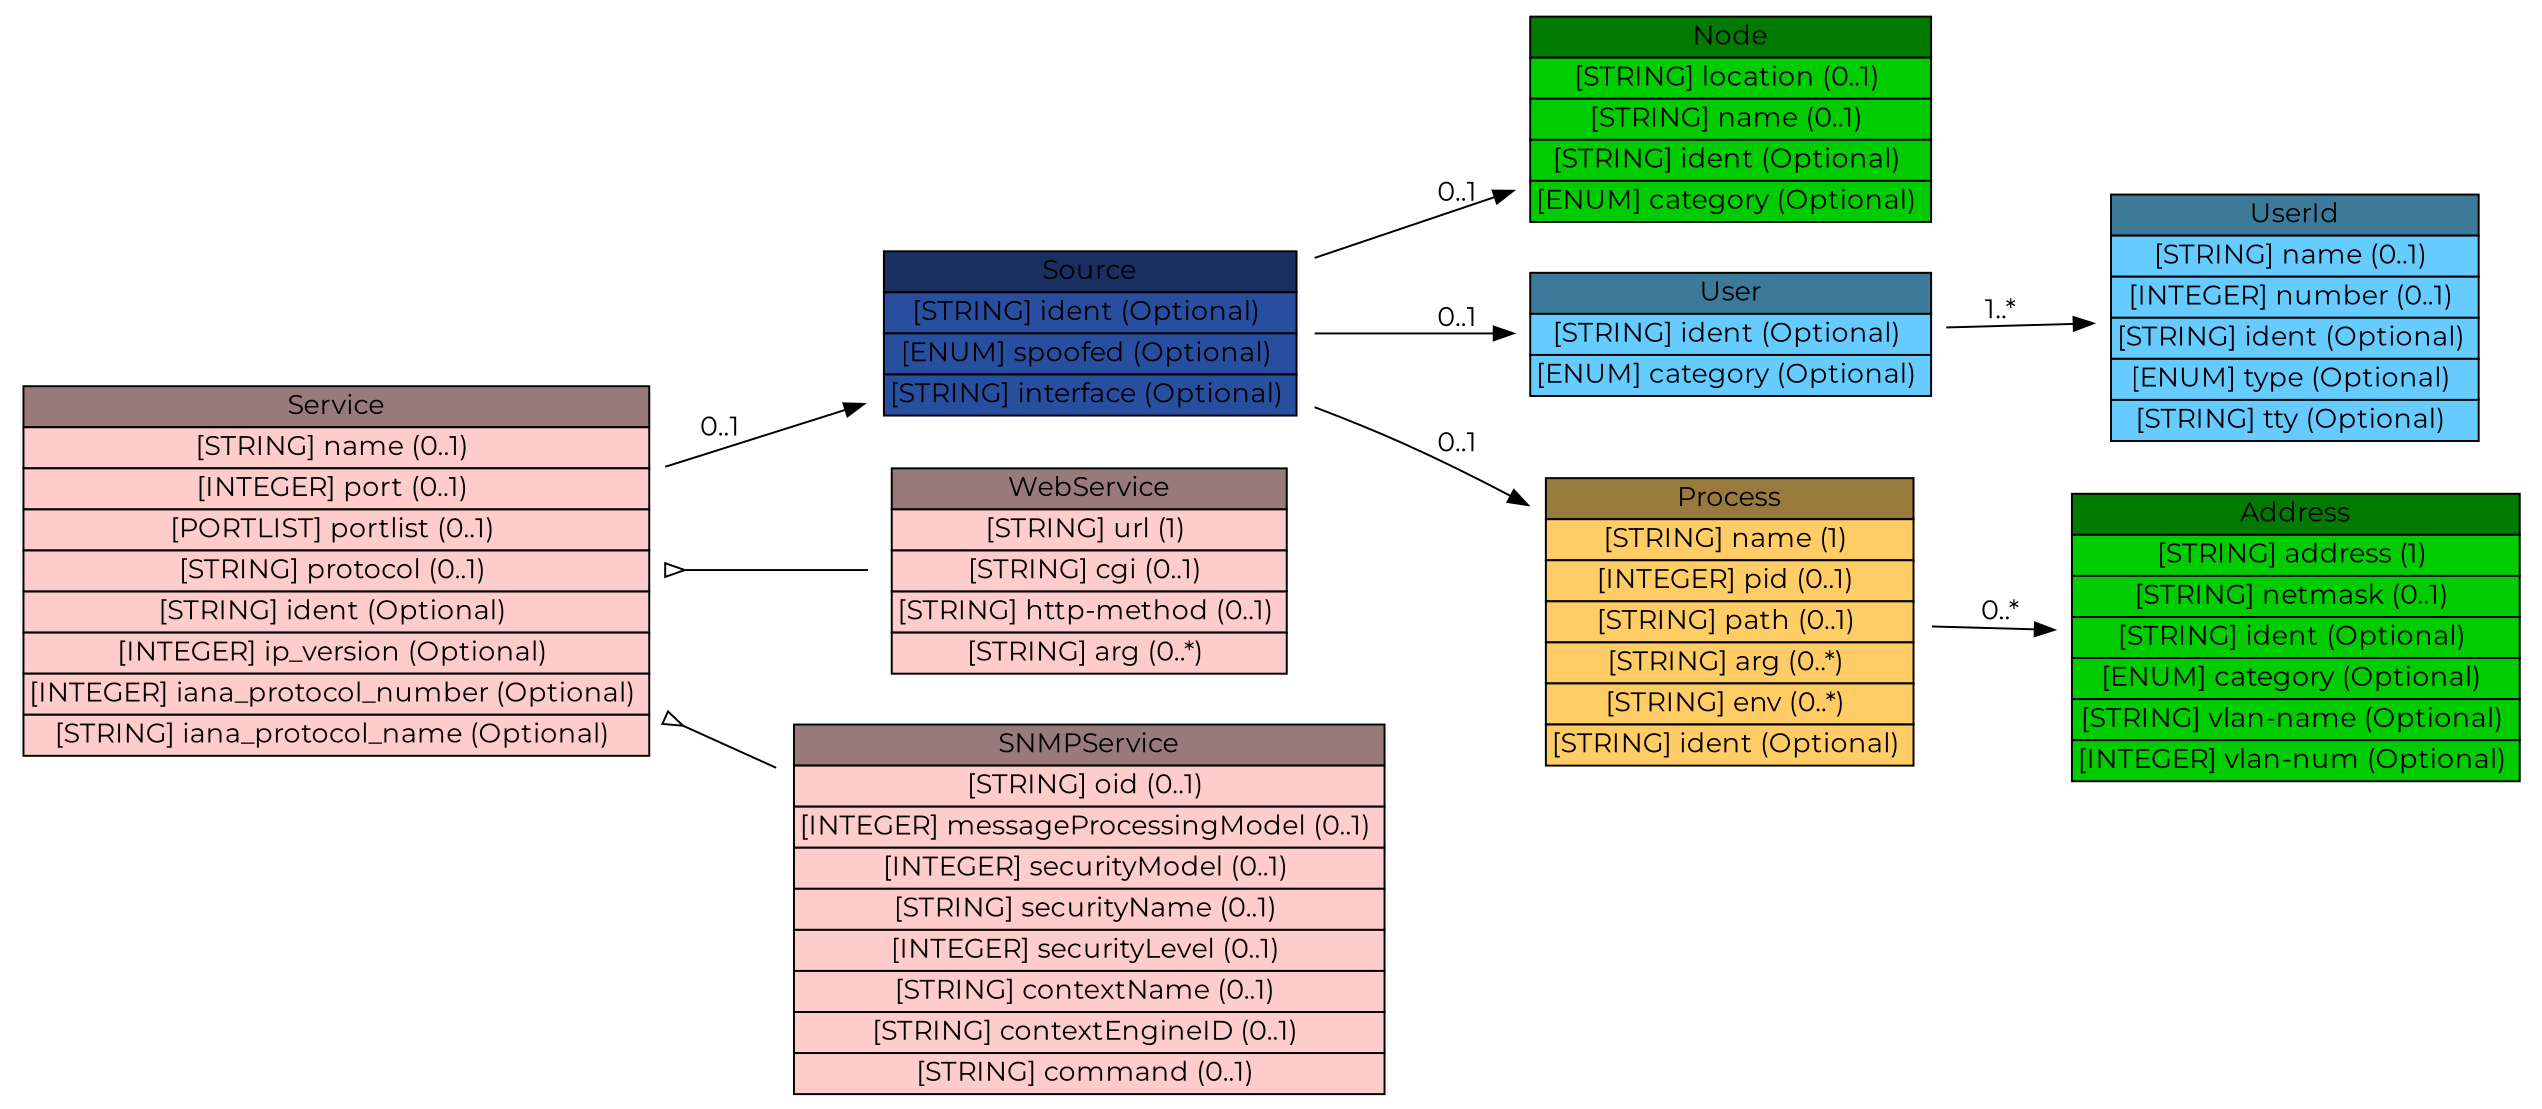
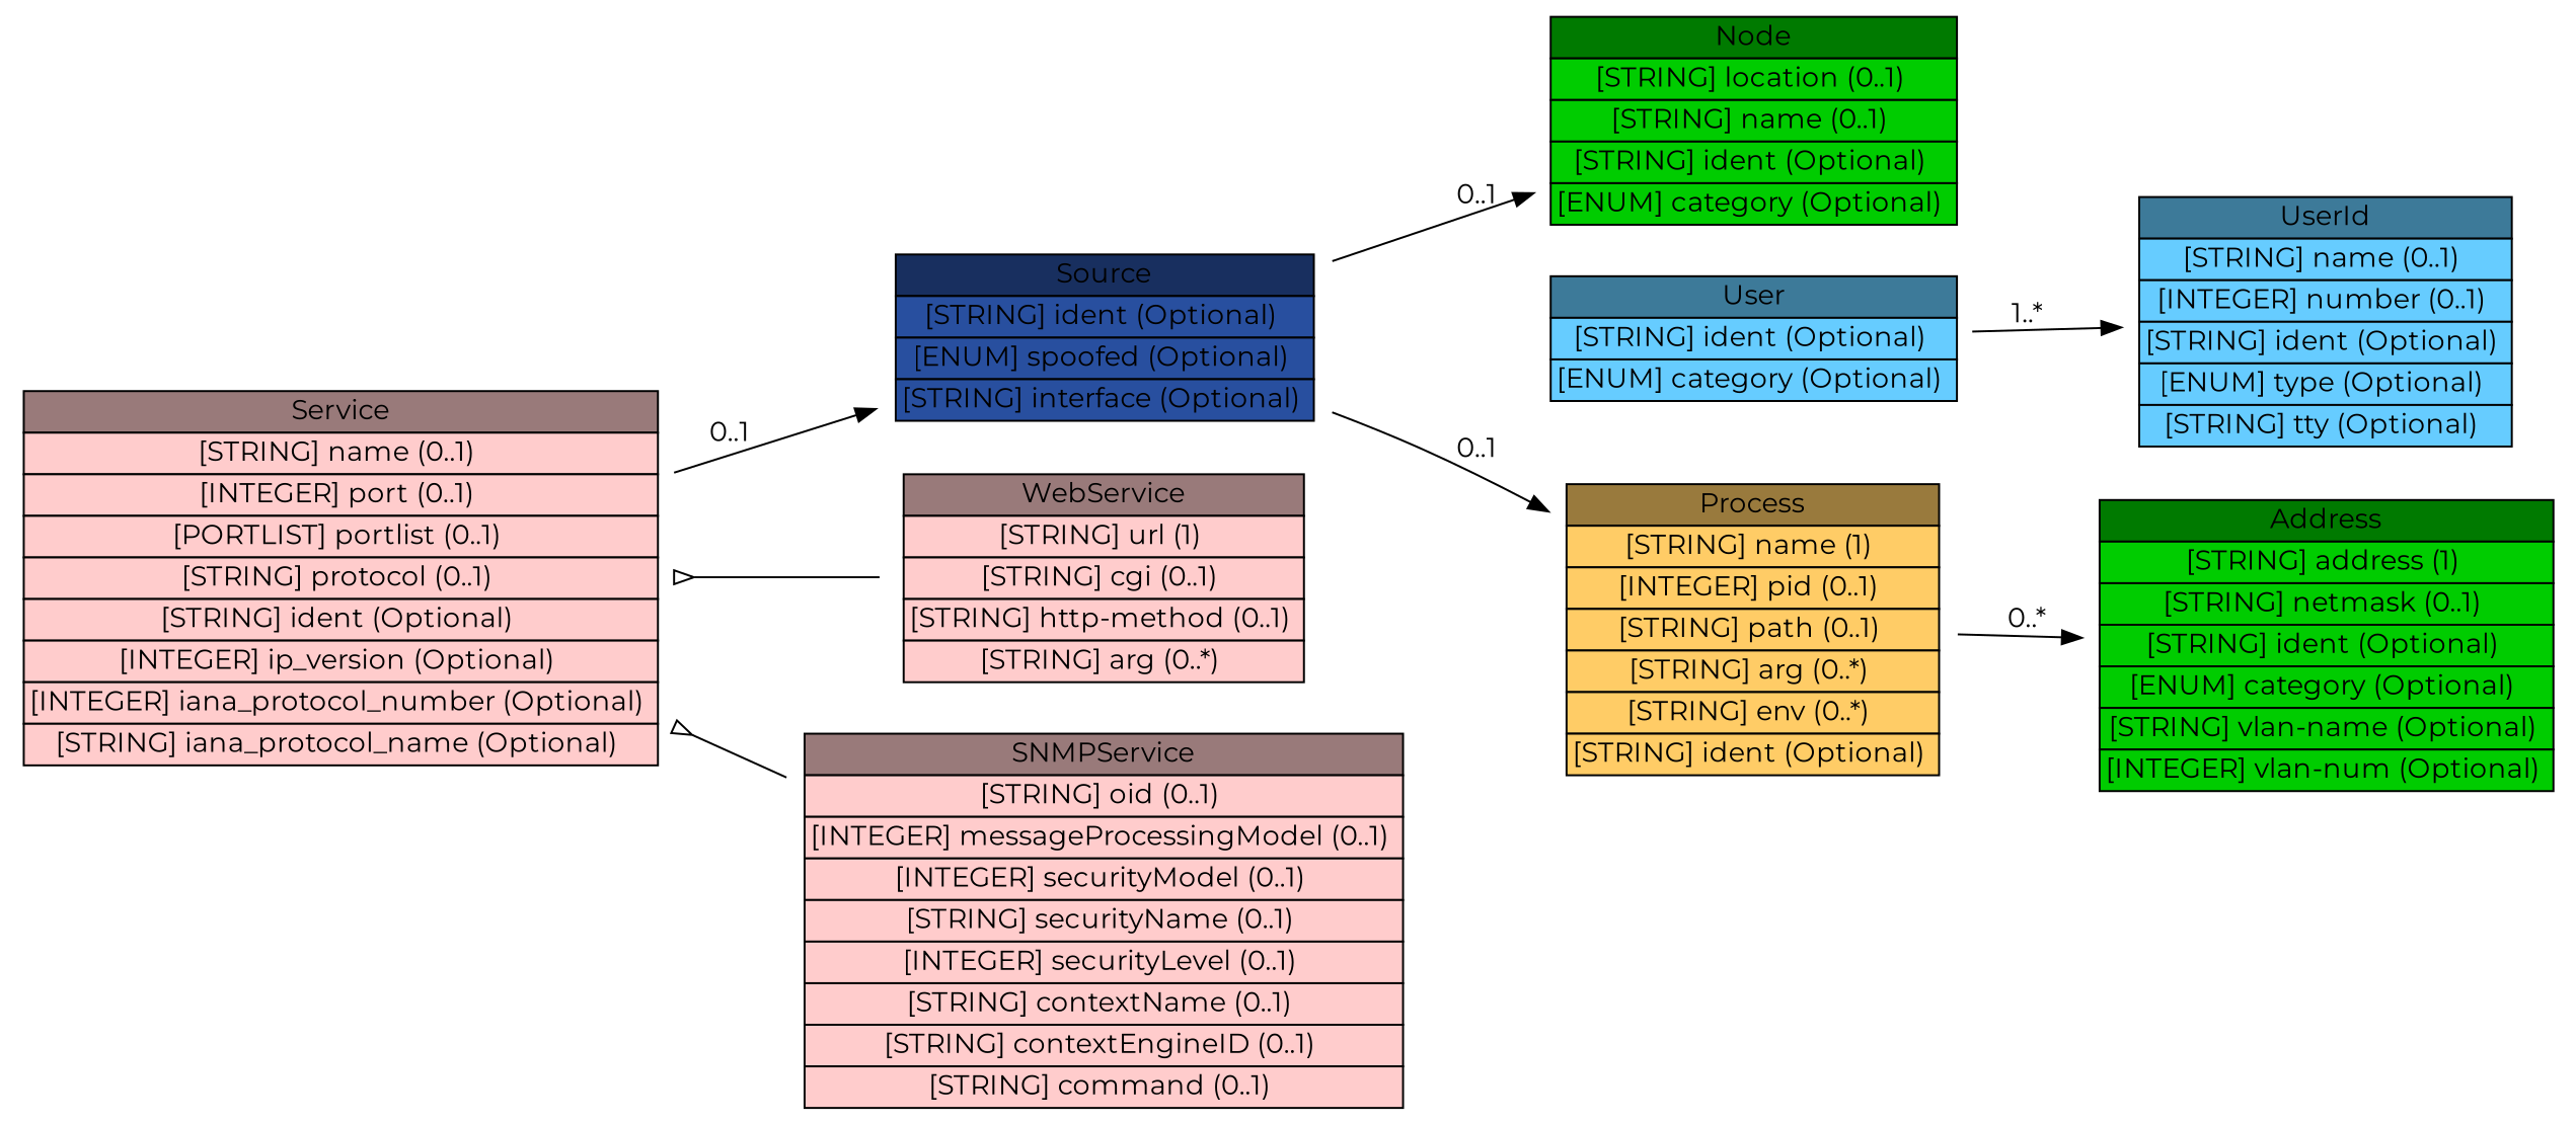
  digraph {
    fontname=Montserrat
    rankdir=LR
    node [fontname=Montserrat shape=plaintext]
    edge [fontname=Montserrat]
    n1 [height=1.2361 label=<<table BORDER="0" CELLBORDER="1" CELLSPACING="0"> <tr > <td BGCOLOR="#182f5f" HREF="#" TITLE="The Source class contains information about the possible source(s) of the event(s) that generated an alert. An event may have more than one source (e.g., in a distributed denial-of-service attack). ">Source</td> </tr>" %<tr><td BGCOLOR="#284F9F" HREF="#" TITLE="A unique identifier for this source; see Section 3.2.9.">[STRING] ident (Optional) </td></tr>%<tr><td BGCOLOR="#284F9F" HREF="#" TITLE="An indication of whether the source is, as far as the analyzer can determine, a spoofed address used for hiding the real origin of the attack.  The permitted values for this attribute are shown below.  The default value is &quot;unknown&quot;.  (See also Section 10.)">[ENUM] spoofed (Optional) </td></tr>%<tr><td BGCOLOR="#284F9F" HREF="#" TITLE="May be used by a network-based analyzer with multiple interfaces to indicate which interface this source was seen on.">[STRING] interface (Optional) </td></tr>%</table>> width=3.1944]
    n2 [height=1.5139 label=<<table BORDER="0" CELLBORDER="1" CELLSPACING="0"> <tr > <td BGCOLOR="#007a00" HREF="#" TITLE="The Node class is used to identify hosts and other network devices (routers, switches, etc.). ">Node</td> </tr>" %<tr><td BGCOLOR="#00CC00" HREF="#" TITLE="The location of the equipment.">[STRING] location (0..1) </td></tr>%<tr><td BGCOLOR="#00CC00" HREF="#" TITLE="The name of the equipment.  This information MUST be provided if no Address information is given.">[STRING] name (0..1) </td></tr>%<tr><td BGCOLOR="#00CC00" HREF="#" TITLE="A unique identifier for the node; see Section 3.2.9.">[STRING] ident (Optional) </td></tr>%<tr><td BGCOLOR="#00CC00" HREF="#" TITLE="The &quot;domain&quot; from which the name information was obtained, if relevant.  The permitted values for this attribute are shown in the table below.  The default value is &quot;unknown&quot;. (See also Section 10 for extensions to the table.)">[ENUM] category (Optional) </td></tr>%</table>> width=3.0278]
    n3 [height=0.95833 label=<<table BORDER="0" CELLBORDER="1" CELLSPACING="0"> <tr > <td BGCOLOR="#3d7a99" HREF="#" TITLE="The User class is used to describe users. It is primarily used as a &quot;container&quot; class for the UserId aggregate class, as shown in Figure 16. ">User</td> </tr>" %<tr><td BGCOLOR="#66CCFF" HREF="#" TITLE="A unique identifier for the user; see Section 3.2.9.">[STRING] ident (Optional) </td></tr>%<tr><td BGCOLOR="#66CCFF" HREF="#" TITLE="The type of user represented.  The permitted values for this attribute are shown below.  The default value is &quot;unknown&quot;. (See also Section 10.)">[ENUM] category (Optional) </td></tr>%</table>> width=3.0278]
    n4 [height=2.0694 label=<<table BORDER="0" CELLBORDER="1" CELLSPACING="0"> <tr > <td BGCOLOR="#997a3d" HREF="#" TITLE="The Process class is used to describe processes being executed on sources, targets, and analyzers. ">Process</td> </tr>" %<tr><td BGCOLOR="#FFCC66" HREF="#" TITLE="The name of the program being executed. This is a short name; path and argument information are provided elsewhere.">[STRING] name (1) </td></tr>%<tr><td BGCOLOR="#FFCC66" HREF="#" TITLE="The process identifier of the process.">[INTEGER] pid (0..1) </td></tr>%<tr><td BGCOLOR="#FFCC66" HREF="#" TITLE="The full path of the program being executed.">[STRING] path (0..1) </td></tr>%<tr><td BGCOLOR="#FFCC66" HREF="#" TITLE="A command-line argument to the program. Multiple arguments may be specified (they are assumed to have occurred in the same order they are provided) with multiple uses of arg.">[STRING] arg (0..*) </td></tr>%<tr><td BGCOLOR="#FFCC66" HREF="#" TITLE="An environment string associated with the process; generally of the format &quot;VARIABLE=value&quot;.  Multiple environment strings may be specified with multiple uses of env.">[STRING] env (0..*) </td></tr>%<tr><td BGCOLOR="#FFCC66" HREF="#" TITLE="A unique identifier for the process; see Section 3.2.9.">[STRING] ident (Optional) </td></tr>%</table>> width=2.8611]
    n5 [height=1.7917 label=<<table BORDER="0" CELLBORDER="1" CELLSPACING="0"> <tr > <td BGCOLOR="#3d7a99" HREF="#" TITLE="The UserId class provides specific information about a user. More than one UserId can be used within the User class to indicate attempts to transition from one user to another, or to provide complete information about a user&#39;s (or process&#39;) privileges. ">UserId</td> </tr>" %<tr><td BGCOLOR="#66CCFF" HREF="#" TITLE="A user or group name.">[STRING] name (0..1) </td></tr>%<tr><td BGCOLOR="#66CCFF" HREF="#" TITLE="A user or group number.">[INTEGER] number (0..1) </td></tr>%<tr><td BGCOLOR="#66CCFF" HREF="#" TITLE="A unique identifier for the user id, see Section 3.2.9.">[STRING] ident (Optional) </td></tr>%<tr><td BGCOLOR="#66CCFF" HREF="#" TITLE="The type of user information represented.  The permitted values for this attribute are shown below.  The default value is &quot;original-user&quot;.  (See also Section 10.)">[ENUM] type (Optional) </td></tr>%<tr><td BGCOLOR="#66CCFF" HREF="#" TITLE="The tty the user is using.">[STRING] tty (Optional) </td></tr>%</table>> width=2.8611]
    n6 [height=2.0694 label=<<table BORDER="0" CELLBORDER="1" CELLSPACING="0"> <tr > <td BGCOLOR="#007a00" HREF="#" TITLE="The Address class is used to represent network, hardware, and application addresses. ">Address</td> </tr>" %<tr><td BGCOLOR="#00CC00" HREF="#" TITLE="The address information.  The format of this data is governed by the category attribute.">[STRING] address (1) </td></tr>%<tr><td BGCOLOR="#00CC00" HREF="#" TITLE="The network mask for the address, if appropriate.">[STRING] netmask (0..1) </td></tr>%<tr><td BGCOLOR="#00CC00" HREF="#" TITLE="A unique identifier for the address; see Section 3.2.9.">[STRING] ident (Optional) </td></tr>%<tr><td BGCOLOR="#00CC00" HREF="#" TITLE="The type of address represented.  The permitted values for this attribute are shown below.  The default value is &quot;unknown&quot;.  (See also Section 10.)">[ENUM] category (Optional) </td></tr>%<tr><td BGCOLOR="#00CC00" HREF="#" TITLE="The name of the Virtual LAN to which the address belongs.">[STRING] vlan-name (Optional) </td></tr>%<tr><td BGCOLOR="#00CC00" HREF="#" TITLE="The number of the Virtual LAN to which the address belongs.">[INTEGER] vlan-num (Optional) </td></tr>%</table>> width=3.3889]
    n7 [height=2.625 label=<<table BORDER="0" CELLBORDER="1" CELLSPACING="0"> <tr > <td BGCOLOR="#997a7a" HREF="#" TITLE="The Service class describes network services on sources and targets. It can identify services by name, port, and protocol. When Service occurs as an aggregate class of Source, it is understood that the service is one from which activity of interest is originating; and that the service is &quot;attached&quot; to the Node, Process, and User information also contained in Source. Likewise, when Service occurs as an aggregate class of Target, it is understood that the service is one to which activity of interest is being directed; and that the service is &quot;attached&quot; to the Node, Process, and User information also contained in Target. If Service occurs in both Source and Target, then information in both locations should be the same. If information is the same in both locations and implementers wish to carry it in only one location, they should specify it as an aggregate of the Target class. ">Service</td> </tr>" %<tr><td BGCOLOR="#FFCCCC" HREF="#" TITLE="The name of the service.  Whenever possible, the name from the IANA list of well-known ports SHOULD be used.">[STRING] name (0..1) </td></tr>%<tr><td BGCOLOR="#FFCCCC" HREF="#" TITLE="The port number being used.">[INTEGER] port (0..1) </td></tr>%<tr><td BGCOLOR="#FFCCCC" HREF="#" TITLE="A list of port numbers being used; see Section 3.2.8 for formatting rules.  If a portlist is given, the iana_protocol_number and iana_protocol_name MUST apply to all the elements of the list.">[PORTLIST] portlist (0..1) </td></tr>%<tr><td BGCOLOR="#FFCCCC" HREF="#" TITLE="Additional information about the protocol being used.  The intent of the protocol field is to carry additional information related to the protocol being used when the &lt;Service&gt; attributes iana_protocol_number or/and iana_protocol_name are filed.">[STRING] protocol (0..1) </td></tr>%<tr><td BGCOLOR="#FFCCCC" HREF="#" TITLE="A unique identifier for the service; see Section 3.2.9.">[STRING] ident (Optional) </td></tr>%<tr><td BGCOLOR="#FFCCCC" HREF="#" TITLE="The IP version number.">[INTEGER] ip_version (Optional) </td></tr>%<tr><td BGCOLOR="#FFCCCC" HREF="#" TITLE="The IANA protocol number.">[INTEGER] iana_protocol_number (Optional) </td></tr>%<tr><td BGCOLOR="#FFCCCC" HREF="#" TITLE="The IANA protocol name.">[STRING] iana_protocol_name (Optional) </td></tr>%</table>> width=4.6111]
    n8 [height=1.5139 label=<<table BORDER="0" CELLBORDER="1" CELLSPACING="0"> <tr > <td BGCOLOR="#997a7a" HREF="#" TITLE="The WebService class carries additional information related to web traffic. ">WebService</td> </tr>" %<tr><td BGCOLOR="#FFCCCC" HREF="#" TITLE="The URL in the request.">[STRING] url (1) </td></tr>%<tr><td BGCOLOR="#FFCCCC" HREF="#" TITLE="The CGI script in the request, without arguments.">[STRING] cgi (0..1) </td></tr>%<tr><td BGCOLOR="#FFCCCC" HREF="#" TITLE="The HTTP method (PUT, GET) used in the request.">[STRING] http-method (0..1) </td></tr>%<tr><td BGCOLOR="#FFCCCC" HREF="#" TITLE="The arguments to the CGI script.">[STRING] arg (0..*) </td></tr>%</table>> width=3.1389]
    n9 [height=2.625 label=<<table BORDER="0" CELLBORDER="1" CELLSPACING="0"> <tr > <td BGCOLOR="#997a7a" HREF="#" TITLE="The SNMPService class carries additional information related to SNMP traffic. The aggregate classes composing SNMPService must be interpreted as described in RFC 3411 [15] and RFC 3584 [16]. ">SNMPService</td> </tr>" %<tr><td BGCOLOR="#FFCCCC" HREF="#" TITLE="The object identifier in the request.">[STRING] oid (0..1) </td></tr>%<tr><td BGCOLOR="#FFCCCC" HREF="#" TITLE="The SNMP version, typically 0 for SNMPv1, 1 for SNMPv2c, 2 for SNMPv2u and SNMPv2*, and 3 for SNMPv3; see RFC 3411 [15] Section 5 for appropriate values.">[INTEGER] messageProcessingModel (0..1) </td></tr>%<tr><td BGCOLOR="#FFCCCC" HREF="#" TITLE="The identification of the security model in use, typically 0 for any, 1 for SNMPv1, 2 for SNMPv2c, and 3 for USM; see RFC 3411 [15] Section 5 for appropriate values.">[INTEGER] securityModel (0..1) </td></tr>%<tr><td BGCOLOR="#FFCCCC" HREF="#" TITLE="The object&#39;s security name; see RFC 3411 [15] Section 3.2.2.">[STRING] securityName (0..1) </td></tr>%<tr><td BGCOLOR="#FFCCCC" HREF="#" TITLE="The security level of the SNMP request; see RFC 3411 [15] Section 3.4.3.">[INTEGER] securityLevel (0..1) </td></tr>%<tr><td BGCOLOR="#FFCCCC" HREF="#" TITLE="The object&#39;s context name; see RFC 3411 [15] Section 3.3.3.">[STRING] contextName (0..1) </td></tr>%<tr><td BGCOLOR="#FFCCCC" HREF="#" TITLE="The object&#39;s context engine identifier; see RFC 3411 [15] Section 3.3.2.">[STRING] contextEngineID (0..1) </td></tr>%<tr><td BGCOLOR="#FFCCCC" HREF="#" TITLE="The command sent to the SNMP server (GET, SET, etc.).">[STRING] command (0..1) </td></tr>%</table>> width=4.4444]
    n1 -> n2 [label="0..1"]
-   n1 -> n3 [label="0..1"]
    n1 -> n4 [label="0..1"]
    n3 -> n5 [label="1..*"]
    n4 -> n6 [label="0..*"]
    n7 -> n1 [label="0..1"]
    n7 -> n8 [arrowtail=invempty dir=back]
    n7 -> n9 [arrowtail=invempty dir=back]
  }
